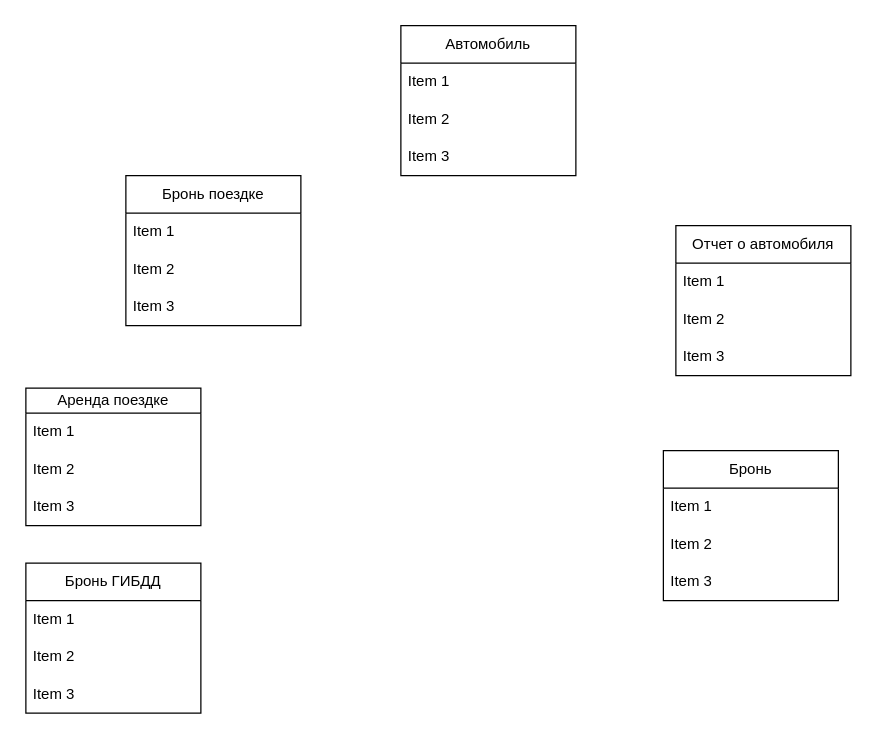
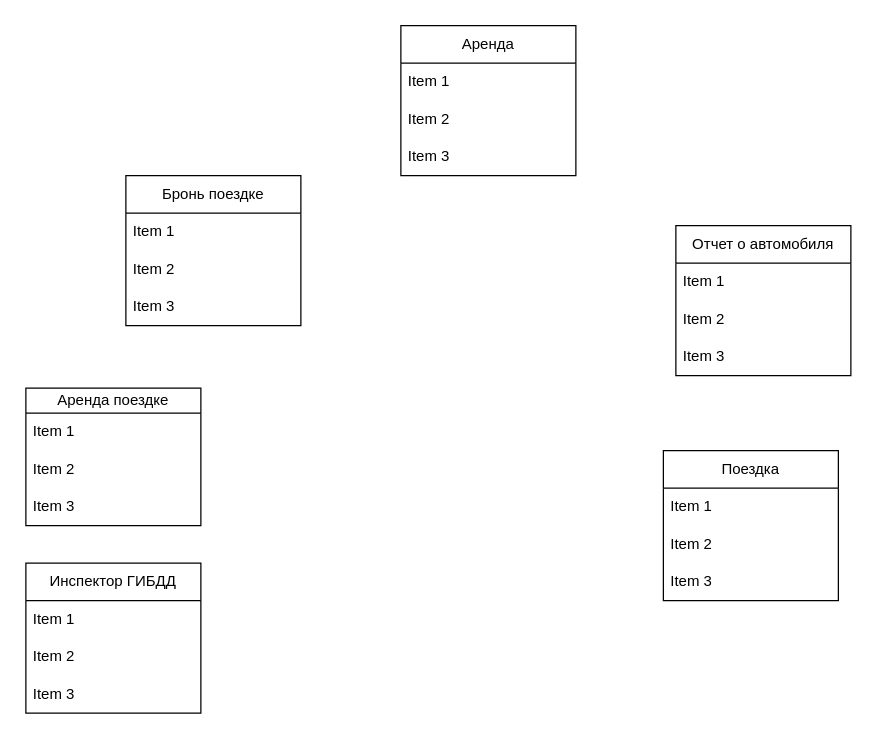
  <mxCell id="0" />
  <mxCell id="1" parent="0" />
- <mxCell id="2" value="Автомобиль" style="swimlane;fontStyle=0;childLayout=stackLayout;horizontal=1;startSize=30;horizontalStack=0;resizeParent=1;resizeParentMax=0;resizeLast=0;collapsible=1;marginBottom=0;whiteSpace=wrap;html=1;" vertex="1" parent="1"><mxGeometry x="320" y="20" width="140" height="120" as="geometry" /></mxCell>
+ <mxCell id="2" value="Аренда" style="swimlane;fontStyle=0;childLayout=stackLayout;horizontal=1;startSize=30;horizontalStack=0;resizeParent=1;resizeParentMax=0;resizeLast=0;collapsible=1;marginBottom=0;whiteSpace=wrap;html=1;" vertex="1" parent="1"><mxGeometry x="320" y="20" width="140" height="120" as="geometry" /></mxCell>
  <mxCell id="3" value="Item 1" style="text;strokeColor=none;fillColor=none;align=left;verticalAlign=middle;spacingLeft=4;spacingRight=4;overflow=hidden;points=[[0,0.5],[1,0.5]];portConstraint=eastwest;rotatable=0;whiteSpace=wrap;html=1;" vertex="1" parent="2"><mxGeometry y="30" width="140" height="30" as="geometry" /></mxCell>
  <mxCell id="4" value="Item 2" style="text;strokeColor=none;fillColor=none;align=left;verticalAlign=middle;spacingLeft=4;spacingRight=4;overflow=hidden;points=[[0,0.5],[1,0.5]];portConstraint=eastwest;rotatable=0;whiteSpace=wrap;html=1;" vertex="1" parent="2"><mxGeometry y="60" width="140" height="30" as="geometry" /></mxCell>
  <mxCell id="5" value="Item 3" style="text;strokeColor=none;fillColor=none;align=left;verticalAlign=middle;spacingLeft=4;spacingRight=4;overflow=hidden;points=[[0,0.5],[1,0.5]];portConstraint=eastwest;rotatable=0;whiteSpace=wrap;html=1;" vertex="1" parent="2"><mxGeometry y="90" width="140" height="30" as="geometry" /></mxCell>
  <mxCell id="6" value="Отчет о автомобиля" style="swimlane;fontStyle=0;childLayout=stackLayout;horizontal=1;startSize=30;horizontalStack=0;resizeParent=1;resizeParentMax=0;resizeLast=0;collapsible=1;marginBottom=0;whiteSpace=wrap;html=1;" vertex="1" parent="1"><mxGeometry x="540" y="180" width="140" height="120" as="geometry" /></mxCell>
  <mxCell id="7" value="Item 1" style="text;strokeColor=none;fillColor=none;align=left;verticalAlign=middle;spacingLeft=4;spacingRight=4;overflow=hidden;points=[[0,0.5],[1,0.5]];portConstraint=eastwest;rotatable=0;whiteSpace=wrap;html=1;" vertex="1" parent="6"><mxGeometry y="30" width="140" height="30" as="geometry" /></mxCell>
  <mxCell id="8" value="Item 2" style="text;strokeColor=none;fillColor=none;align=left;verticalAlign=middle;spacingLeft=4;spacingRight=4;overflow=hidden;points=[[0,0.5],[1,0.5]];portConstraint=eastwest;rotatable=0;whiteSpace=wrap;html=1;" vertex="1" parent="6"><mxGeometry y="60" width="140" height="30" as="geometry" /></mxCell>
  <mxCell id="9" value="Item 3" style="text;strokeColor=none;fillColor=none;align=left;verticalAlign=middle;spacingLeft=4;spacingRight=4;overflow=hidden;points=[[0,0.5],[1,0.5]];portConstraint=eastwest;rotatable=0;whiteSpace=wrap;html=1;" vertex="1" parent="6"><mxGeometry y="90" width="140" height="30" as="geometry" /></mxCell>
- <mxCell id="10" value="Бронь" style="swimlane;fontStyle=0;childLayout=stackLayout;horizontal=1;startSize=30;horizontalStack=0;resizeParent=1;resizeParentMax=0;resizeLast=0;collapsible=1;marginBottom=0;whiteSpace=wrap;html=1;" vertex="1" parent="1"><mxGeometry x="530" y="360" width="140" height="120" as="geometry" /></mxCell>
+ <mxCell id="10" value="Поездка" style="swimlane;fontStyle=0;childLayout=stackLayout;horizontal=1;startSize=30;horizontalStack=0;resizeParent=1;resizeParentMax=0;resizeLast=0;collapsible=1;marginBottom=0;whiteSpace=wrap;html=1;" vertex="1" parent="1"><mxGeometry x="530" y="360" width="140" height="120" as="geometry" /></mxCell>
  <mxCell id="11" value="Item 1" style="text;strokeColor=none;fillColor=none;align=left;verticalAlign=middle;spacingLeft=4;spacingRight=4;overflow=hidden;points=[[0,0.5],[1,0.5]];portConstraint=eastwest;rotatable=0;whiteSpace=wrap;html=1;" vertex="1" parent="10"><mxGeometry y="30" width="140" height="30" as="geometry" /></mxCell>
  <mxCell id="12" value="Item 2" style="text;strokeColor=none;fillColor=none;align=left;verticalAlign=middle;spacingLeft=4;spacingRight=4;overflow=hidden;points=[[0,0.5],[1,0.5]];portConstraint=eastwest;rotatable=0;whiteSpace=wrap;html=1;" vertex="1" parent="10"><mxGeometry y="60" width="140" height="30" as="geometry" /></mxCell>
  <mxCell id="13" value="Item 3" style="text;strokeColor=none;fillColor=none;align=left;verticalAlign=middle;spacingLeft=4;spacingRight=4;overflow=hidden;points=[[0,0.5],[1,0.5]];portConstraint=eastwest;rotatable=0;whiteSpace=wrap;html=1;" vertex="1" parent="10"><mxGeometry y="90" width="140" height="30" as="geometry" /></mxCell>
  <mxCell id="14" value="Бронь поездке" style="swimlane;fontStyle=0;childLayout=stackLayout;horizontal=1;startSize=30;horizontalStack=0;resizeParent=1;resizeParentMax=0;resizeLast=0;collapsible=1;marginBottom=0;whiteSpace=wrap;html=1;" vertex="1" parent="1"><mxGeometry x="100" y="140" width="140" height="120" as="geometry" /></mxCell>
  <mxCell id="15" value="Item 1" style="text;strokeColor=none;fillColor=none;align=left;verticalAlign=middle;spacingLeft=4;spacingRight=4;overflow=hidden;points=[[0,0.5],[1,0.5]];portConstraint=eastwest;rotatable=0;whiteSpace=wrap;html=1;" vertex="1" parent="14"><mxGeometry y="30" width="140" height="30" as="geometry" /></mxCell>
  <mxCell id="16" value="Item 2" style="text;strokeColor=none;fillColor=none;align=left;verticalAlign=middle;spacingLeft=4;spacingRight=4;overflow=hidden;points=[[0,0.5],[1,0.5]];portConstraint=eastwest;rotatable=0;whiteSpace=wrap;html=1;" vertex="1" parent="14"><mxGeometry y="60" width="140" height="30" as="geometry" /></mxCell>
  <mxCell id="17" value="Item 3" style="text;strokeColor=none;fillColor=none;align=left;verticalAlign=middle;spacingLeft=4;spacingRight=4;overflow=hidden;points=[[0,0.5],[1,0.5]];portConstraint=eastwest;rotatable=0;whiteSpace=wrap;html=1;" vertex="1" parent="14"><mxGeometry y="90" width="140" height="30" as="geometry" /></mxCell>
  <mxCell id="18" value="Аренда поездке" style="swimlane;fontStyle=0;childLayout=stackLayout;horizontal=1;startSize=20;horizontalStack=0;resizeParent=1;resizeParentMax=0;resizeLast=0;collapsible=1;marginBottom=0;whiteSpace=wrap;html=1;" vertex="1" parent="1"><mxGeometry x="20" y="310" width="140" height="110" as="geometry" /></mxCell>
  <mxCell id="19" value="Item 1" style="text;strokeColor=none;fillColor=none;align=left;verticalAlign=middle;spacingLeft=4;spacingRight=4;overflow=hidden;points=[[0,0.5],[1,0.5]];portConstraint=eastwest;rotatable=0;whiteSpace=wrap;html=1;" vertex="1" parent="18"><mxGeometry y="20" width="140" height="30" as="geometry" /></mxCell>
  <mxCell id="20" value="Item 2" style="text;strokeColor=none;fillColor=none;align=left;verticalAlign=middle;spacingLeft=4;spacingRight=4;overflow=hidden;points=[[0,0.5],[1,0.5]];portConstraint=eastwest;rotatable=0;whiteSpace=wrap;html=1;" vertex="1" parent="18"><mxGeometry y="50" width="140" height="30" as="geometry" /></mxCell>
  <mxCell id="21" value="Item 3" style="text;strokeColor=none;fillColor=none;align=left;verticalAlign=middle;spacingLeft=4;spacingRight=4;overflow=hidden;points=[[0,0.5],[1,0.5]];portConstraint=eastwest;rotatable=0;whiteSpace=wrap;html=1;" vertex="1" parent="18"><mxGeometry y="80" width="140" height="30" as="geometry" /></mxCell>
- <mxCell id="22" value="Бронь ГИБДД" style="swimlane;fontStyle=0;childLayout=stackLayout;horizontal=1;startSize=30;horizontalStack=0;resizeParent=1;resizeParentMax=0;resizeLast=0;collapsible=1;marginBottom=0;whiteSpace=wrap;html=1;" vertex="1" parent="1"><mxGeometry x="20" y="450" width="140" height="120" as="geometry" /></mxCell>
+ <mxCell id="22" value="Инспектор ГИБДД" style="swimlane;fontStyle=0;childLayout=stackLayout;horizontal=1;startSize=30;horizontalStack=0;resizeParent=1;resizeParentMax=0;resizeLast=0;collapsible=1;marginBottom=0;whiteSpace=wrap;html=1;" vertex="1" parent="1"><mxGeometry x="20" y="450" width="140" height="120" as="geometry" /></mxCell>
  <mxCell id="23" value="Item 1" style="text;strokeColor=none;fillColor=none;align=left;verticalAlign=middle;spacingLeft=4;spacingRight=4;overflow=hidden;points=[[0,0.5],[1,0.5]];portConstraint=eastwest;rotatable=0;whiteSpace=wrap;html=1;" vertex="1" parent="22"><mxGeometry y="30" width="140" height="30" as="geometry" /></mxCell>
  <mxCell id="24" value="Item 2" style="text;strokeColor=none;fillColor=none;align=left;verticalAlign=middle;spacingLeft=4;spacingRight=4;overflow=hidden;points=[[0,0.5],[1,0.5]];portConstraint=eastwest;rotatable=0;whiteSpace=wrap;html=1;" vertex="1" parent="22"><mxGeometry y="60" width="140" height="30" as="geometry" /></mxCell>
  <mxCell id="25" value="Item 3" style="text;strokeColor=none;fillColor=none;align=left;verticalAlign=middle;spacingLeft=4;spacingRight=4;overflow=hidden;points=[[0,0.5],[1,0.5]];portConstraint=eastwest;rotatable=0;whiteSpace=wrap;html=1;" vertex="1" parent="22"><mxGeometry y="90" width="140" height="30" as="geometry" /></mxCell>
